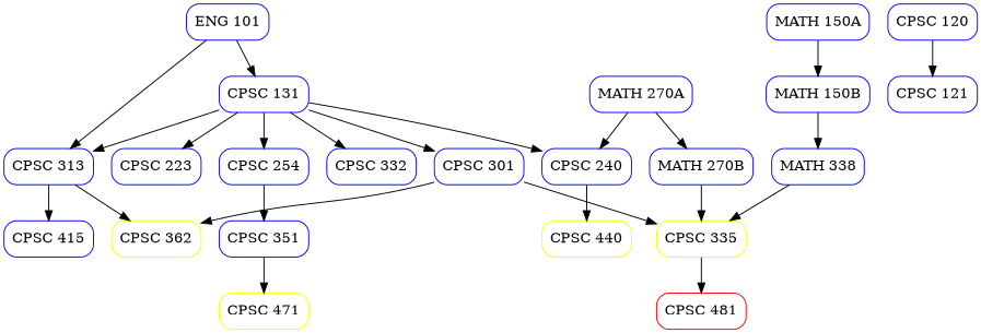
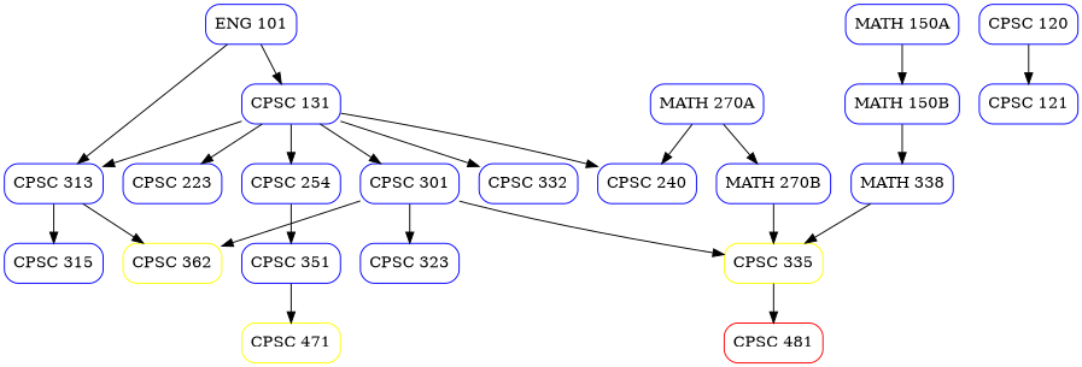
  digraph {
    node [color=blue shape=rect style=rounded]
    n1 [label="ENG 101"]
    n2 [label="CPSC 313"]
    n3 [label="CPSC 131"]
-   n4 [label="CPSC 415"]
+   n4 [label="CPSC 315"]
    n5 [color=yellow label="CPSC 362"]
    n6 [label="CPSC 120"]
    n7 [label="CPSC 121"]
    n8 [label="CPSC 223"]
    n9 [label="CPSC 254"]
    n10 [label="CPSC 240"]
    n11 [label="CPSC 301"]
    n12 [label="CPSC 332"]
    n13 [label="CPSC 351"]
-   n14 [color=yellow label="CPSC 440"]
    n15 [color=yellow label="CPSC 335"]
+   n16 [label="CPSC 323"]
    n17 [label="MATH 150A"]
    n18 [label="MATH 150B"]
    n19 [label="MATH 338"]
    n20 [label="MATH 270A"]
    n21 [label="MATH 270B"]
    n22 [color=red label="CPSC 481"]
    n23 [color=yellow label="CPSC 471"]
    n1 -> n2
    n1 -> n3
    n2 -> n4
    n2 -> n5
    n3 -> n2
    n3 -> n8
    n3 -> n9
    n3 -> n10
    n3 -> n11
    n3 -> n12
    n6 -> n7
    n9 -> n13
-   n10 -> n14
    n11 -> n5
    n11 -> n15
+   n11 -> n16
    n13 -> n23
    n15 -> n22
    n17 -> n18
    n18 -> n19
    n19 -> n15
    n20 -> n10
    n20 -> n21
    n21 -> n15
  }
